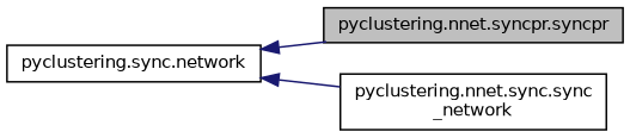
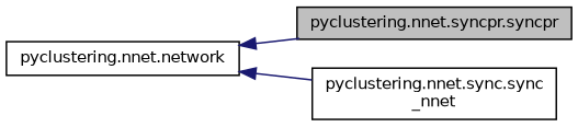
  digraph {
    rankdir=LR
    node [color=black fillcolor=white fontname=Helvetica fontsize=10 shape=record style=filled]
    edge [color=midnightblue dir=back fontname=Helvetica fontsize=10 labelfontname=Helvetica labelfontsize=10 style=solid]
    n1 [fillcolor=grey75 fontcolor=black height=0.2 label="pyclustering.nnet.syncpr.syncpr" width=0.4]
-   n2 [height=0.2 label="pyclustering.nnet.sync.sync\l_network" width=0.4]
-   n3 [height=0.2 label="pyclustering.sync.network" width=0.4]
+   n2 [height=0.2 label="pyclustering.nnet.sync.sync\l_nnet" width=0.4]
+   n3 [height=0.2 label="pyclustering.nnet.network" width=0.4]
    n3 -> n1
    n3 -> n2
  }
